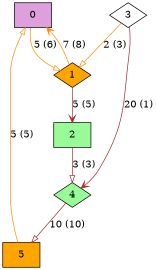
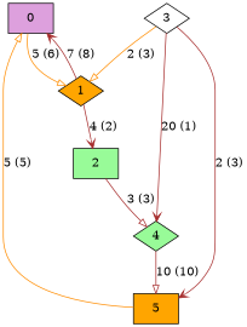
  digraph {
    node [fillcolor=orange shape=box style=filled]
    edge [arrowhead=onormal color=brown]
    0 [fillcolor=plum]
    1 [shape=diamond]
    2 [fillcolor=palegreen]
    4 [fillcolor=palegreen shape=diamond]
    5
    3 [fillcolor=white shape=diamond]
    0 -> 1 [color=darkorange label="5 (6)"]
-   1 -> 0 [arrowhead=vee color=darkorange label="7 (8)"]
-   1 -> 2 [arrowhead=vee label="5 (5)"]
+   1 -> 0 [arrowhead=vee label="7 (8)"]
+   1 -> 2 [arrowhead=vee label="4 (2)"]
    2 -> 4 [label="3 (3)"]
    4 -> 5 [label="10 (10)"]
    5 -> 0 [color=darkorange label="5 (5)"]
    3 -> 1 [color=darkorange label="2 (3)"]
    3 -> 4 [arrowhead=vee label="20 (1)"]
+   3 -> 5 [arrowhead=vee label="2 (3)"]
  }
